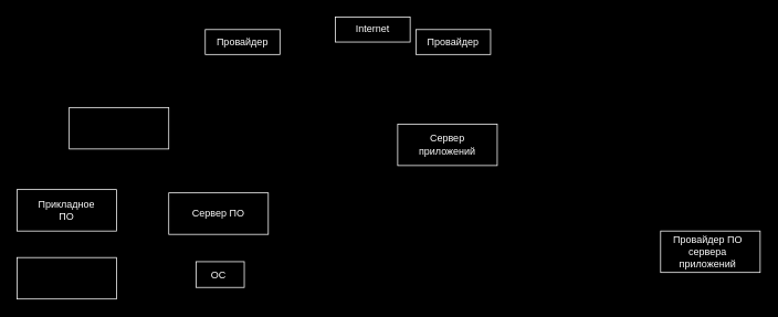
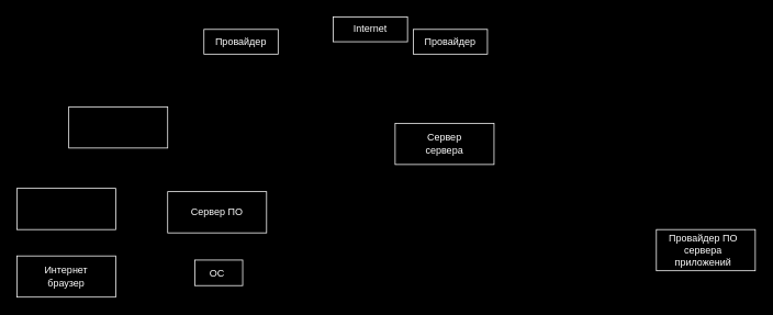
  <mxCell id="0" />
  <mxCell id="1" parent="0" />
  <mxCell id="2" value="" style="rounded=0;whiteSpace=wrap;html=1;strokeColor=#FFFFFF;fillColor=none;" vertex="1" parent="1"><mxGeometry x="20" y="310" width="120" height="50" as="geometry" /></mxCell>
+ <mxCell id="3" value="&lt;font color=&quot;#ffffff&quot;&gt;Интернет браузер&lt;/font&gt;" style="text;html=1;align=center;verticalAlign=middle;whiteSpace=wrap;rounded=0;" vertex="1" parent="1"><mxGeometry x="35" y="320" width="90" height="30" as="geometry" /></mxCell>
  <mxCell id="4" value="" style="rounded=0;whiteSpace=wrap;html=1;strokeColor=#FFFFFF;fillColor=none;" vertex="1" parent="1"><mxGeometry x="20" y="228" width="120" height="50" as="geometry" /></mxCell>
- <mxCell id="5" value="&lt;font color=&quot;#ffffff&quot;&gt;Прикладное ПО&lt;/font&gt;" style="text;html=1;align=center;verticalAlign=middle;whiteSpace=wrap;rounded=0;" vertex="1" parent="1"><mxGeometry x="35" y="238" width="90" height="30" as="geometry" /></mxCell>
  <mxCell id="6" value="" style="rounded=0;whiteSpace=wrap;html=1;strokeColor=#FFFFFF;fillColor=none;" vertex="1" parent="1"><mxGeometry x="83" y="129" width="120" height="50" as="geometry" /></mxCell>
  <mxCell id="7" value="" style="rounded=0;whiteSpace=wrap;html=1;strokeColor=#FFFFFF;fillColor=none;" vertex="1" parent="1"><mxGeometry x="203" y="232" width="120" height="50" as="geometry" /></mxCell>
  <mxCell id="8" value="&lt;font color=&quot;#ffffff&quot;&gt;Сервер ПО&lt;/font&gt;" style="text;html=1;align=center;verticalAlign=middle;whiteSpace=wrap;rounded=0;" vertex="1" parent="1"><mxGeometry x="218" y="242" width="90" height="30" as="geometry" /></mxCell>
  <mxCell id="9" value="" style="rounded=0;whiteSpace=wrap;html=1;strokeColor=#FFFFFF;fillColor=none;" vertex="1" parent="1"><mxGeometry x="236" y="315" width="58" height="31" as="geometry" /></mxCell>
  <mxCell id="10" value="&lt;font color=&quot;#ffffff&quot;&gt;ОС&lt;/font&gt;" style="text;html=1;align=center;verticalAlign=middle;whiteSpace=wrap;rounded=0;" vertex="1" parent="1"><mxGeometry x="218" y="316" width="90" height="30" as="geometry" /></mxCell>
  <mxCell id="11" value="&lt;font color=&quot;#ffffff&quot;&gt;Провайдер&lt;/font&gt;" style="text;html=1;align=center;verticalAlign=middle;whiteSpace=wrap;rounded=0;strokeColor=#FFFFFF;" vertex="1" parent="1"><mxGeometry x="247" y="35" width="90" height="30" as="geometry" /></mxCell>
  <mxCell id="12" value="&lt;font color=&quot;#ffffff&quot;&gt;Провайдер&lt;/font&gt;" style="text;html=1;align=center;verticalAlign=middle;whiteSpace=wrap;rounded=0;strokeColor=#FFFFFF;" vertex="1" parent="1"><mxGeometry x="501" y="35" width="90" height="30" as="geometry" /></mxCell>
  <mxCell id="13" value="&lt;font color=&quot;#ffffff&quot;&gt;Internet&lt;/font&gt;" style="text;html=1;align=center;verticalAlign=middle;whiteSpace=wrap;rounded=0;strokeColor=#FFFFFF;" vertex="1" parent="1"><mxGeometry x="404" y="20" width="90" height="30" as="geometry" /></mxCell>
  <mxCell id="14" value="" style="rounded=0;whiteSpace=wrap;html=1;strokeColor=#FFFFFF;fillColor=none;" vertex="1" parent="1"><mxGeometry x="479" y="149" width="120" height="50" as="geometry" /></mxCell>
- <mxCell id="15" value="&lt;font color=&quot;#ffffff&quot;&gt;Сервер приложений&lt;/font&gt;" style="text;html=1;align=center;verticalAlign=middle;whiteSpace=wrap;rounded=0;" vertex="1" parent="1"><mxGeometry x="494" y="159" width="90" height="30" as="geometry" /></mxCell>
+ <mxCell id="15" value="&lt;font color=&quot;#ffffff&quot;&gt;Сервер сервера&lt;/font&gt;" style="text;html=1;align=center;verticalAlign=middle;whiteSpace=wrap;rounded=0;" vertex="1" parent="1"><mxGeometry x="494" y="159" width="90" height="30" as="geometry" /></mxCell>
  <mxCell id="16" value="" style="rounded=0;whiteSpace=wrap;html=1;strokeColor=#FFFFFF;fillColor=none;" vertex="1" parent="1"><mxGeometry x="796" y="278" width="120" height="50" as="geometry" /></mxCell>
  <mxCell id="17" value="&lt;font color=&quot;#ffffff&quot;&gt;Провайдер ПО сервера приложений&lt;/font&gt;" style="text;html=1;align=center;verticalAlign=middle;whiteSpace=wrap;rounded=0;" vertex="1" parent="1"><mxGeometry x="808" y="288" width="90" height="30" as="geometry" /></mxCell>
